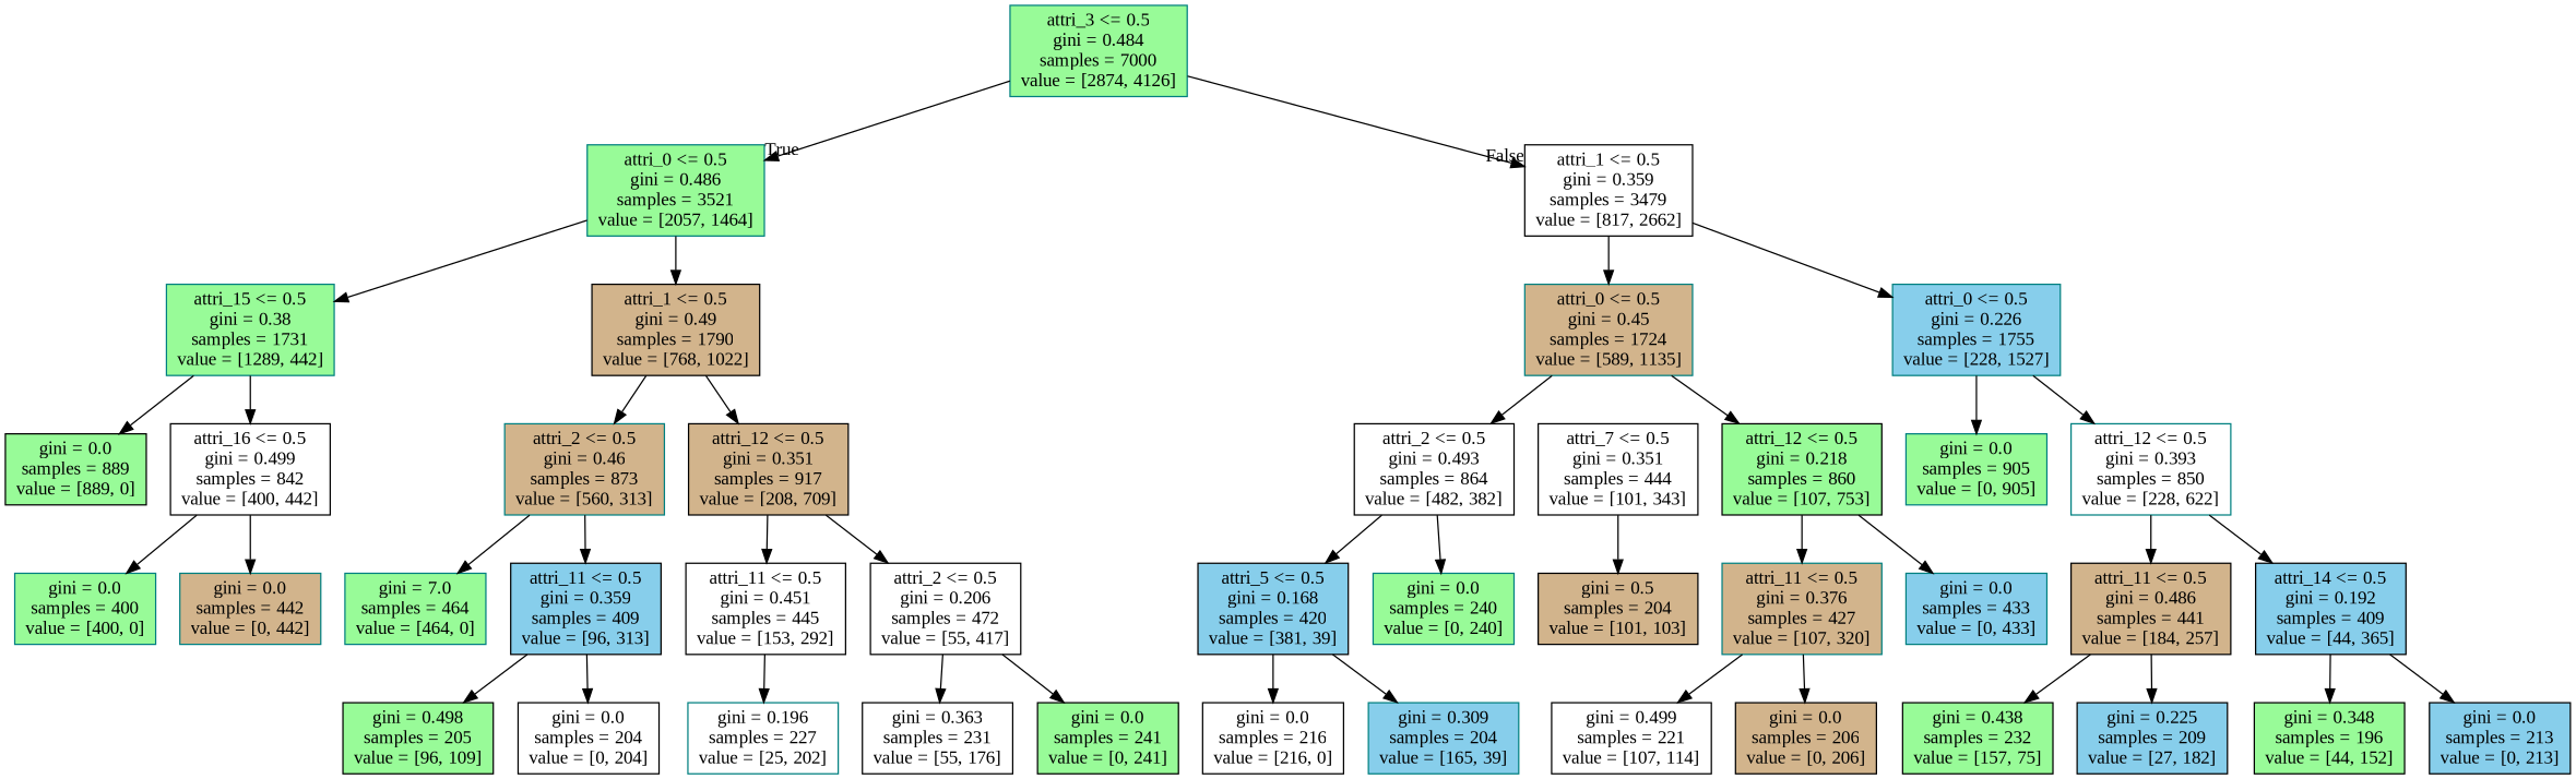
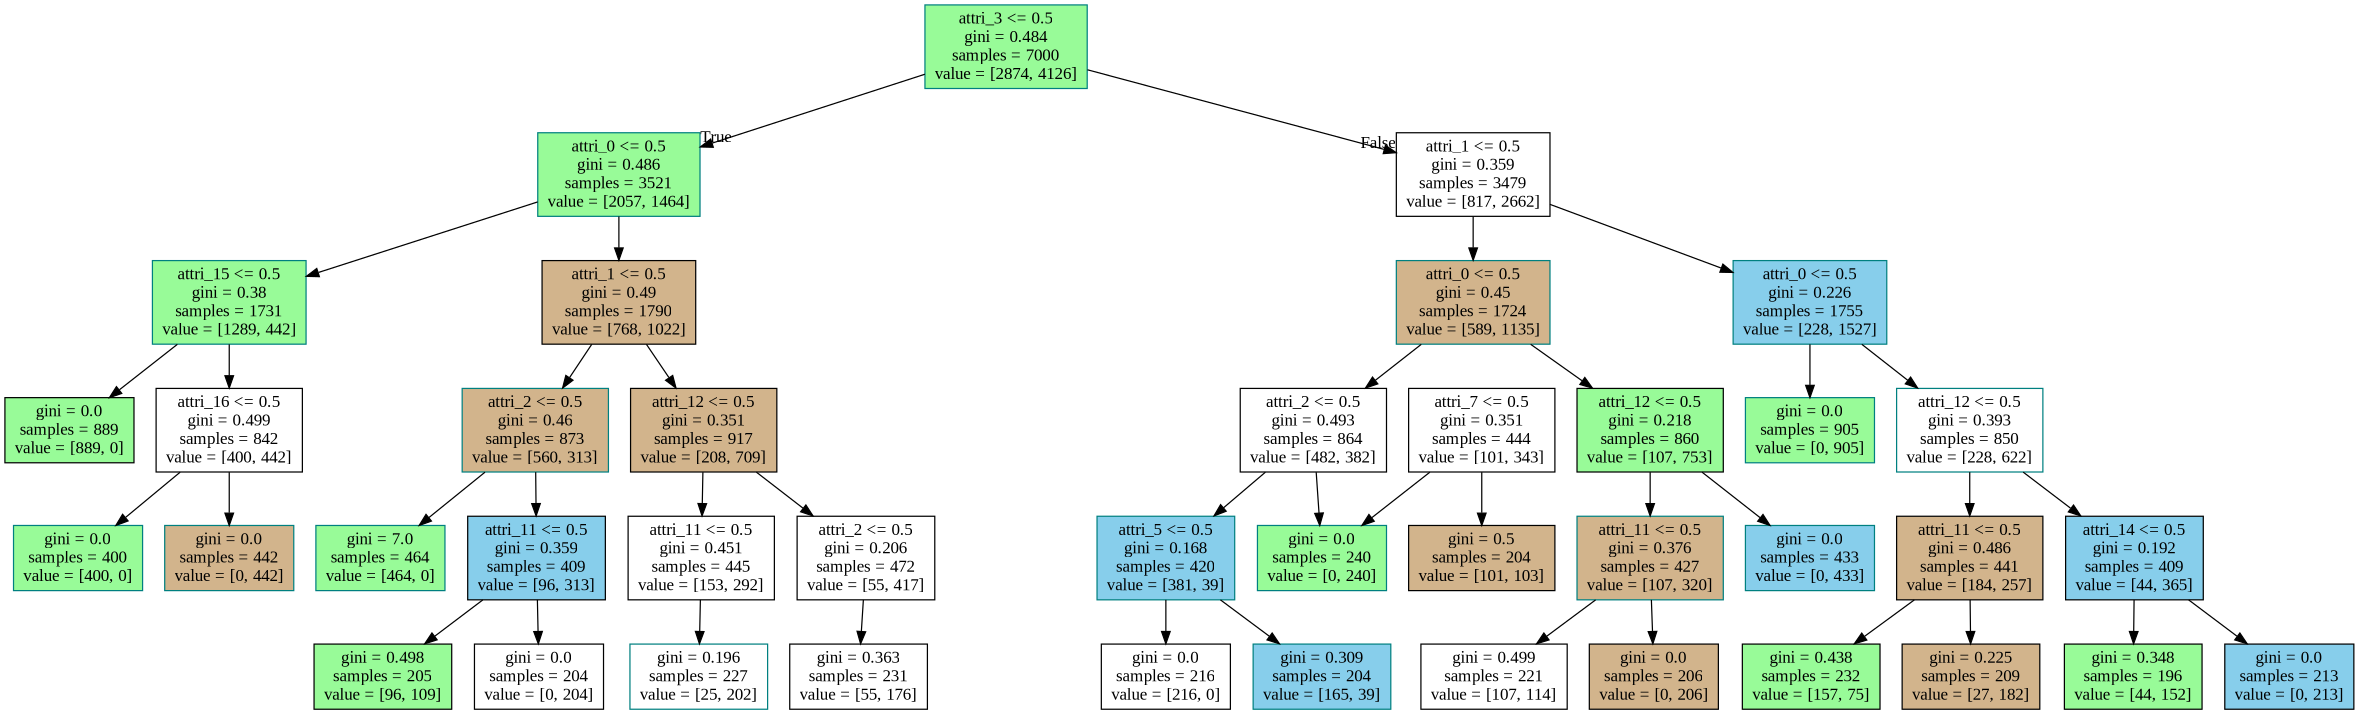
  digraph {
    fontname="Liberation Serif"
    node [color=black fillcolor=palegreen fontname="Liberation Serif" shape=box style=filled]
    edge [fontname="Liberation Serif"]
    n1 [color=teal label="attri_3 <= 0.5\ngini = 0.484\nsamples = 7000\nvalue = [2874, 4126]"]
    n2 [color=teal label="attri_0 <= 0.5\ngini = 0.486\nsamples = 3521\nvalue = [2057, 1464]"]
    n3 [fillcolor=white label="attri_1 <= 0.5\ngini = 0.359\nsamples = 3479\nvalue = [817, 2662]"]
    n4 [color=teal label="attri_15 <= 0.5\ngini = 0.38\nsamples = 1731\nvalue = [1289, 442]"]
    n5 [fillcolor=tan label="attri_1 <= 0.5\ngini = 0.49\nsamples = 1790\nvalue = [768, 1022]"]
    n6 [color=teal fillcolor=tan label="attri_0 <= 0.5\ngini = 0.45\nsamples = 1724\nvalue = [589, 1135]"]
    n7 [color=teal fillcolor=skyblue label="attri_0 <= 0.5\ngini = 0.226\nsamples = 1755\nvalue = [228, 1527]"]
    n8 [label="gini = 0.0\nsamples = 889\nvalue = [889, 0]"]
    n9 [fillcolor=white label="attri_16 <= 0.5\ngini = 0.499\nsamples = 842\nvalue = [400, 442]"]
    n10 [color=teal fillcolor=tan label="attri_2 <= 0.5\ngini = 0.46\nsamples = 873\nvalue = [560, 313]"]
    n11 [fillcolor=tan label="attri_12 <= 0.5\ngini = 0.351\nsamples = 917\nvalue = [208, 709]"]
    n12 [color=teal label="gini = 0.0\nsamples = 400\nvalue = [400, 0]"]
    n13 [color=teal fillcolor=tan label="gini = 0.0\nsamples = 442\nvalue = [0, 442]"]
    n14 [color=teal label="gini = 7.0\nsamples = 464\nvalue = [464, 0]"]
    n15 [fillcolor=skyblue label="attri_11 <= 0.5\ngini = 0.359\nsamples = 409\nvalue = [96, 313]"]
    n16 [fillcolor=white label="attri_11 <= 0.5\ngini = 0.451\nsamples = 445\nvalue = [153, 292]"]
    n17 [fillcolor=white label="attri_2 <= 0.5\ngini = 0.206\nsamples = 472\nvalue = [55, 417]"]
    n18 [label="gini = 0.498\nsamples = 205\nvalue = [96, 109]"]
    n19 [fillcolor=white label="gini = 0.0\nsamples = 204\nvalue = [0, 204]"]
    n20 [color=teal fillcolor=white label="gini = 0.196\nsamples = 227\nvalue = [25, 202]"]
    n21 [fillcolor=white label="gini = 0.363\nsamples = 231\nvalue = [55, 176]"]
-   n22 [label="gini = 0.0\nsamples = 241\nvalue = [0, 241]"]
    n23 [fillcolor=white label="attri_2 <= 0.5\ngini = 0.493\nsamples = 864\nvalue = [482, 382]"]
    n24 [label="attri_12 <= 0.5\ngini = 0.218\nsamples = 860\nvalue = [107, 753]"]
    n25 [color=teal label="gini = 0.0\nsamples = 905\nvalue = [0, 905]"]
    n26 [color=teal fillcolor=white label="attri_12 <= 0.5\ngini = 0.393\nsamples = 850\nvalue = [228, 622]"]
-   n27 [fillcolor=skyblue label="attri_5 <= 0.5\ngini = 0.168\nsamples = 420\nvalue = [381, 39]"]
+   n27 [color=teal fillcolor=skyblue label="attri_5 <= 0.5\ngini = 0.168\nsamples = 420\nvalue = [381, 39]"]
    n28 [color=teal label="gini = 0.0\nsamples = 240\nvalue = [0, 240]"]
    n29 [color=teal fillcolor=tan label="attri_11 <= 0.5\ngini = 0.376\nsamples = 427\nvalue = [107, 320]"]
    n30 [color=teal fillcolor=skyblue label="gini = 0.0\nsamples = 433\nvalue = [0, 433]"]
    n31 [fillcolor=white label="gini = 0.0\nsamples = 216\nvalue = [216, 0]"]
    n32 [color=teal fillcolor=skyblue label="gini = 0.309\nsamples = 204\nvalue = [165, 39]"]
    n33 [fillcolor=white label="attri_7 <= 0.5\ngini = 0.351\nsamples = 444\nvalue = [101, 343]"]
    n34 [fillcolor=tan label="gini = 0.5\nsamples = 204\nvalue = [101, 103]"]
    n35 [fillcolor=white label="gini = 0.499\nsamples = 221\nvalue = [107, 114]"]
    n36 [fillcolor=tan label="gini = 0.0\nsamples = 206\nvalue = [0, 206]"]
    n37 [fillcolor=tan label="attri_11 <= 0.5\ngini = 0.486\nsamples = 441\nvalue = [184, 257]"]
    n38 [fillcolor=skyblue label="attri_14 <= 0.5\ngini = 0.192\nsamples = 409\nvalue = [44, 365]"]
    n39 [label="gini = 0.438\nsamples = 232\nvalue = [157, 75]"]
-   n40 [fillcolor=skyblue label="gini = 0.225\nsamples = 209\nvalue = [27, 182]"]
+   n40 [fillcolor=tan label="gini = 0.225\nsamples = 209\nvalue = [27, 182]"]
    n41 [label="gini = 0.348\nsamples = 196\nvalue = [44, 152]"]
    n42 [fillcolor=skyblue label="gini = 0.0\nsamples = 213\nvalue = [0, 213]"]
    n1 -> n2 [headlabel=True labelangle=45 labeldistance=2.5]
    n1 -> n3 [headlabel=False labelangle=-45 labeldistance=2.5]
    n2 -> n4
    n2 -> n5
    n3 -> n6
    n3 -> n7
    n4 -> n8
    n4 -> n9
    n5 -> n10
    n5 -> n11
    n6 -> n23
    n6 -> n24
    n7 -> n25
    n7 -> n26
    n9 -> n12
    n9 -> n13
    n10 -> n14
    n10 -> n15
    n11 -> n16
    n11 -> n17
    n15 -> n18
    n15 -> n19
    n16 -> n20
    n17 -> n21
-   n17 -> n22
    n23 -> n27
    n23 -> n28
    n24 -> n29
    n24 -> n30
    n26 -> n37
    n26 -> n38
    n27 -> n31
    n27 -> n32
    n29 -> n35
    n29 -> n36
+   n33 -> n28
    n33 -> n34
    n37 -> n39
    n37 -> n40
    n38 -> n41
    n38 -> n42
  }
